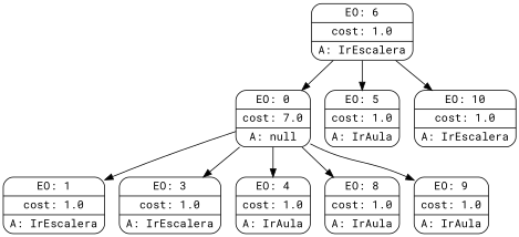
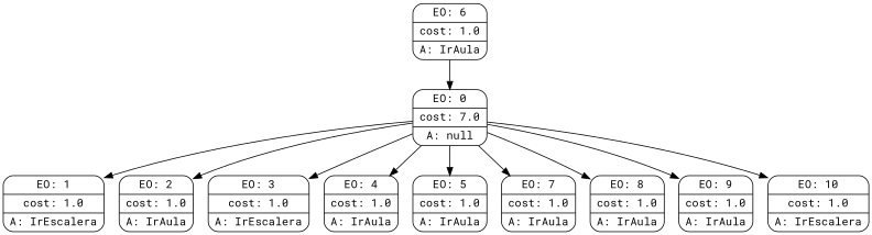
  digraph {
    fontname="Roboto Mono"
    node [fontname="Roboto Mono" shape=Mrecord]
    edge [fontname="Roboto Mono"]
    n1 [label="{EO: 0|cost: 7.0|A: null}"]
    n2 [label="{EO: 1|cost: 1.0|A: IrEscalera}"]
+   n3 [label="{EO: 2|cost: 1.0|A: IrAula}"]
    n4 [label="{EO: 3|cost: 1.0|A: IrEscalera}"]
    n5 [label="{EO: 4|cost: 1.0|A: IrAula}"]
    n6 [label="{EO: 5|cost: 1.0|A: IrAula}"]
+   n7 [label="{EO: 7|cost: 1.0|A: IrAula}"]
    n8 [label="{EO: 8|cost: 1.0|A: IrAula}"]
    n9 [label="{EO: 9|cost: 1.0|A: IrAula}"]
    n10 [label="{EO: 10|cost: 1.0|A: IrEscalera}"]
-   n11 [label="{EO: 6|cost: 1.0|A: IrEscalera}"]
+   n11 [label="{EO: 6|cost: 1.0|A: IrAula}"]
    n1 -> n2
+   n1 -> n3
    n1 -> n4
    n1 -> n5
-   n11 -> n6
+   n1 -> n6
+   n1 -> n7
    n1 -> n8
    n1 -> n9
-   n11 -> n10
+   n1 -> n10
    n11 -> n1
  }
